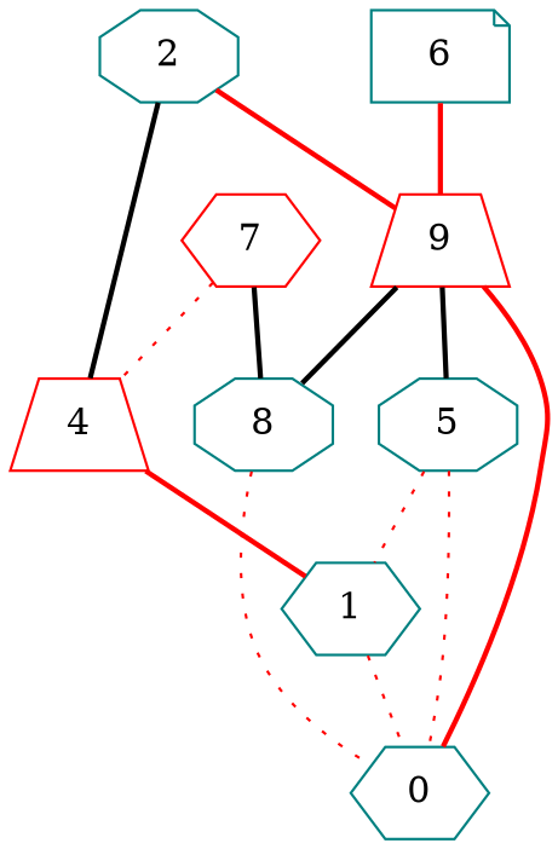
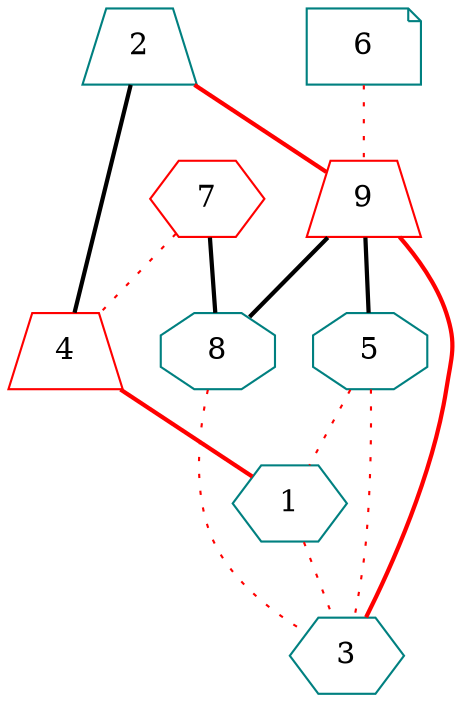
  graph {
    node [color=teal shape=hexagon]
    edge [color=red style=bold]
    1
-   0
+   0 [label=3]
    5 [shape=octagon]
    8 [shape=octagon]
    9 [color=red shape=trapezium]
    4 [color=red shape=trapezium]
    7 [color=red]
-   2 [shape=octagon]
+   2 [shape=trapezium]
    6 [shape=note]
    1 -- 0 [style=dotted]
    5 -- 1 [style=dotted]
    5 -- 0 [style=dotted]
    8 -- 0 [style=dotted]
    9 -- 0
    9 -- 5 [color=black]
    9 -- 8 [color=black]
    4 -- 1
    7 -- 8 [color=black]
    7 -- 4 [style=dotted]
    2 -- 9
    2 -- 4 [color=black]
-   6 -- 9
+   6 -- 9 [style=dotted]
  }
